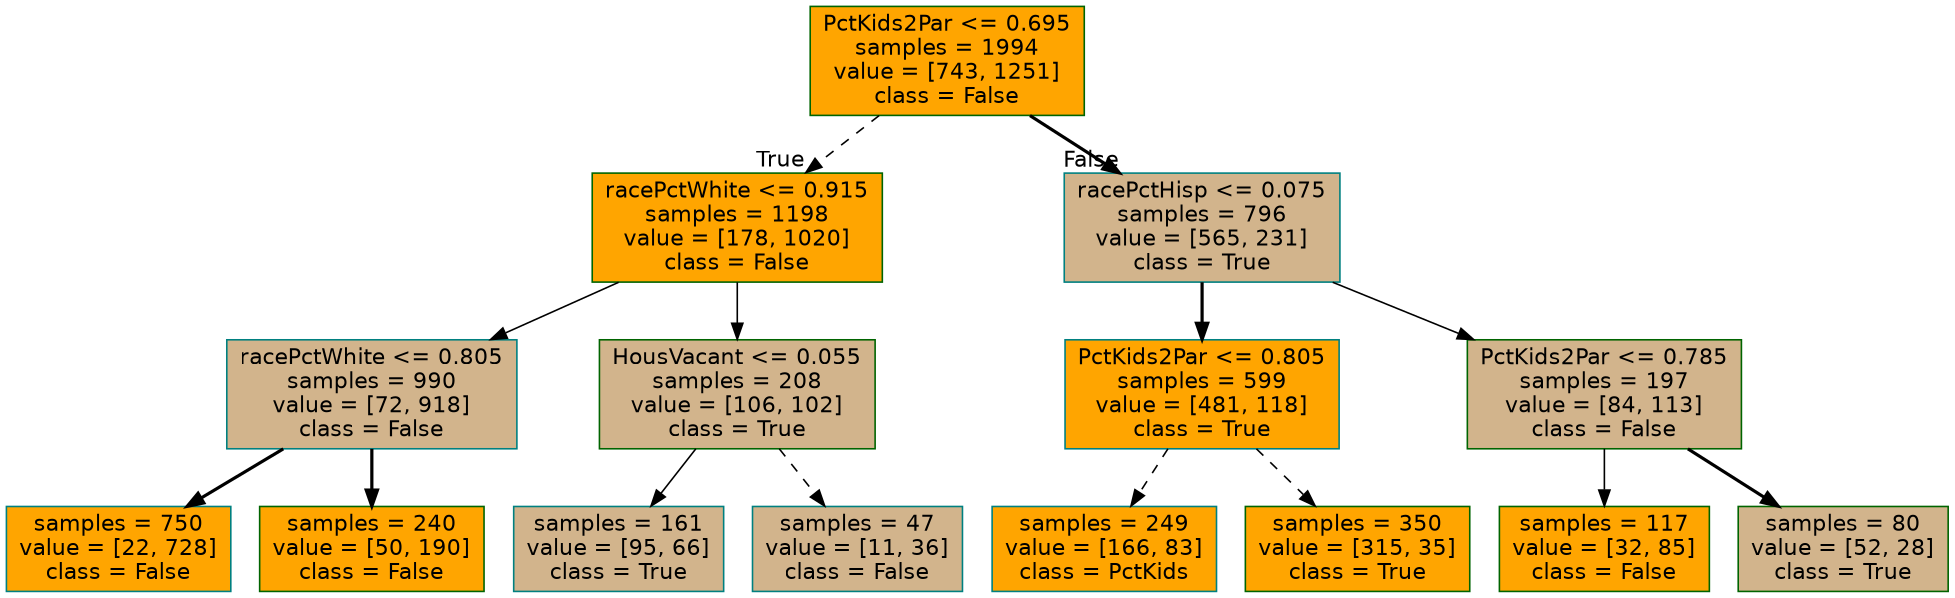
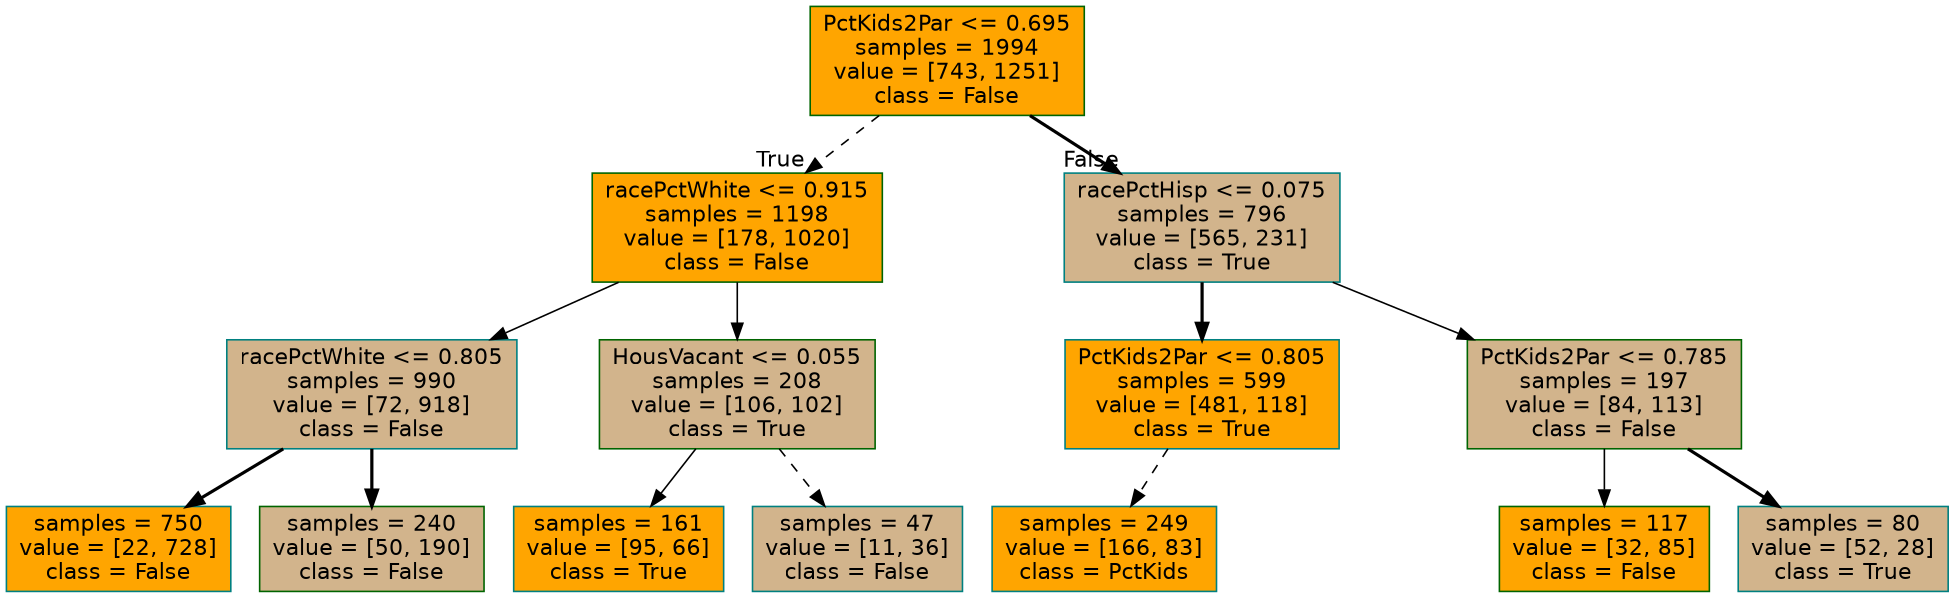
  digraph {
    fontname="DejaVu Sans"
    node [color=teal fillcolor=orange fontname="DejaVu Sans" shape=box style=filled]
    edge [fontname="DejaVu Sans" style=bold]
    n1 [color=darkgreen label="PctKids2Par <= 0.695\nsamples = 1994\nvalue = [743, 1251]\nclass = False"]
    n2 [color=darkgreen label="racePctWhite <= 0.915\nsamples = 1198\nvalue = [178, 1020]\nclass = False"]
    n3 [fillcolor=tan label="racePctHisp <= 0.075\nsamples = 796\nvalue = [565, 231]\nclass = True"]
    n4 [fillcolor=tan label="racePctWhite <= 0.805\nsamples = 990\nvalue = [72, 918]\nclass = False"]
    n5 [color=darkgreen fillcolor=tan label="HousVacant <= 0.055\nsamples = 208\nvalue = [106, 102]\nclass = True"]
    n6 [label="PctKids2Par <= 0.805\nsamples = 599\nvalue = [481, 118]\nclass = True"]
    n7 [color=darkgreen fillcolor=tan label="PctKids2Par <= 0.785\nsamples = 197\nvalue = [84, 113]\nclass = False"]
    n8 [label="samples = 750\nvalue = [22, 728]\nclass = False"]
-   n9 [color=darkgreen label="samples = 240\nvalue = [50, 190]\nclass = False"]
-   n10 [fillcolor=tan label="samples = 161\nvalue = [95, 66]\nclass = True"]
+   n9 [color=darkgreen fillcolor=tan label="samples = 240\nvalue = [50, 190]\nclass = False"]
+   n10 [label="samples = 161\nvalue = [95, 66]\nclass = True"]
    n11 [fillcolor=tan label="samples = 47\nvalue = [11, 36]\nclass = False"]
    n12 [label="samples = 249\nvalue = [166, 83]\nclass = PctKids"]
-   n13 [color=darkgreen label="samples = 350\nvalue = [315, 35]\nclass = True"]
    n14 [color=darkgreen label="samples = 117\nvalue = [32, 85]\nclass = False"]
-   n15 [color=darkgreen fillcolor=tan label="samples = 80\nvalue = [52, 28]\nclass = True"]
+   n15 [fillcolor=tan label="samples = 80\nvalue = [52, 28]\nclass = True"]
    n1 -> n2 [headlabel=True labelangle=45 labeldistance=2.5 style=dashed]
    n1 -> n3 [headlabel=False labelangle=-45 labeldistance=2.5]
    n2 -> n4 [style=solid]
    n2 -> n5 [style=solid]
    n3 -> n6
    n3 -> n7 [style=solid]
    n4 -> n8
    n4 -> n9
    n5 -> n10 [style=solid]
    n5 -> n11 [style=dashed]
    n6 -> n12 [style=dashed]
-   n6 -> n13 [style=dashed]
    n7 -> n14 [style=solid]
    n7 -> n15
  }
